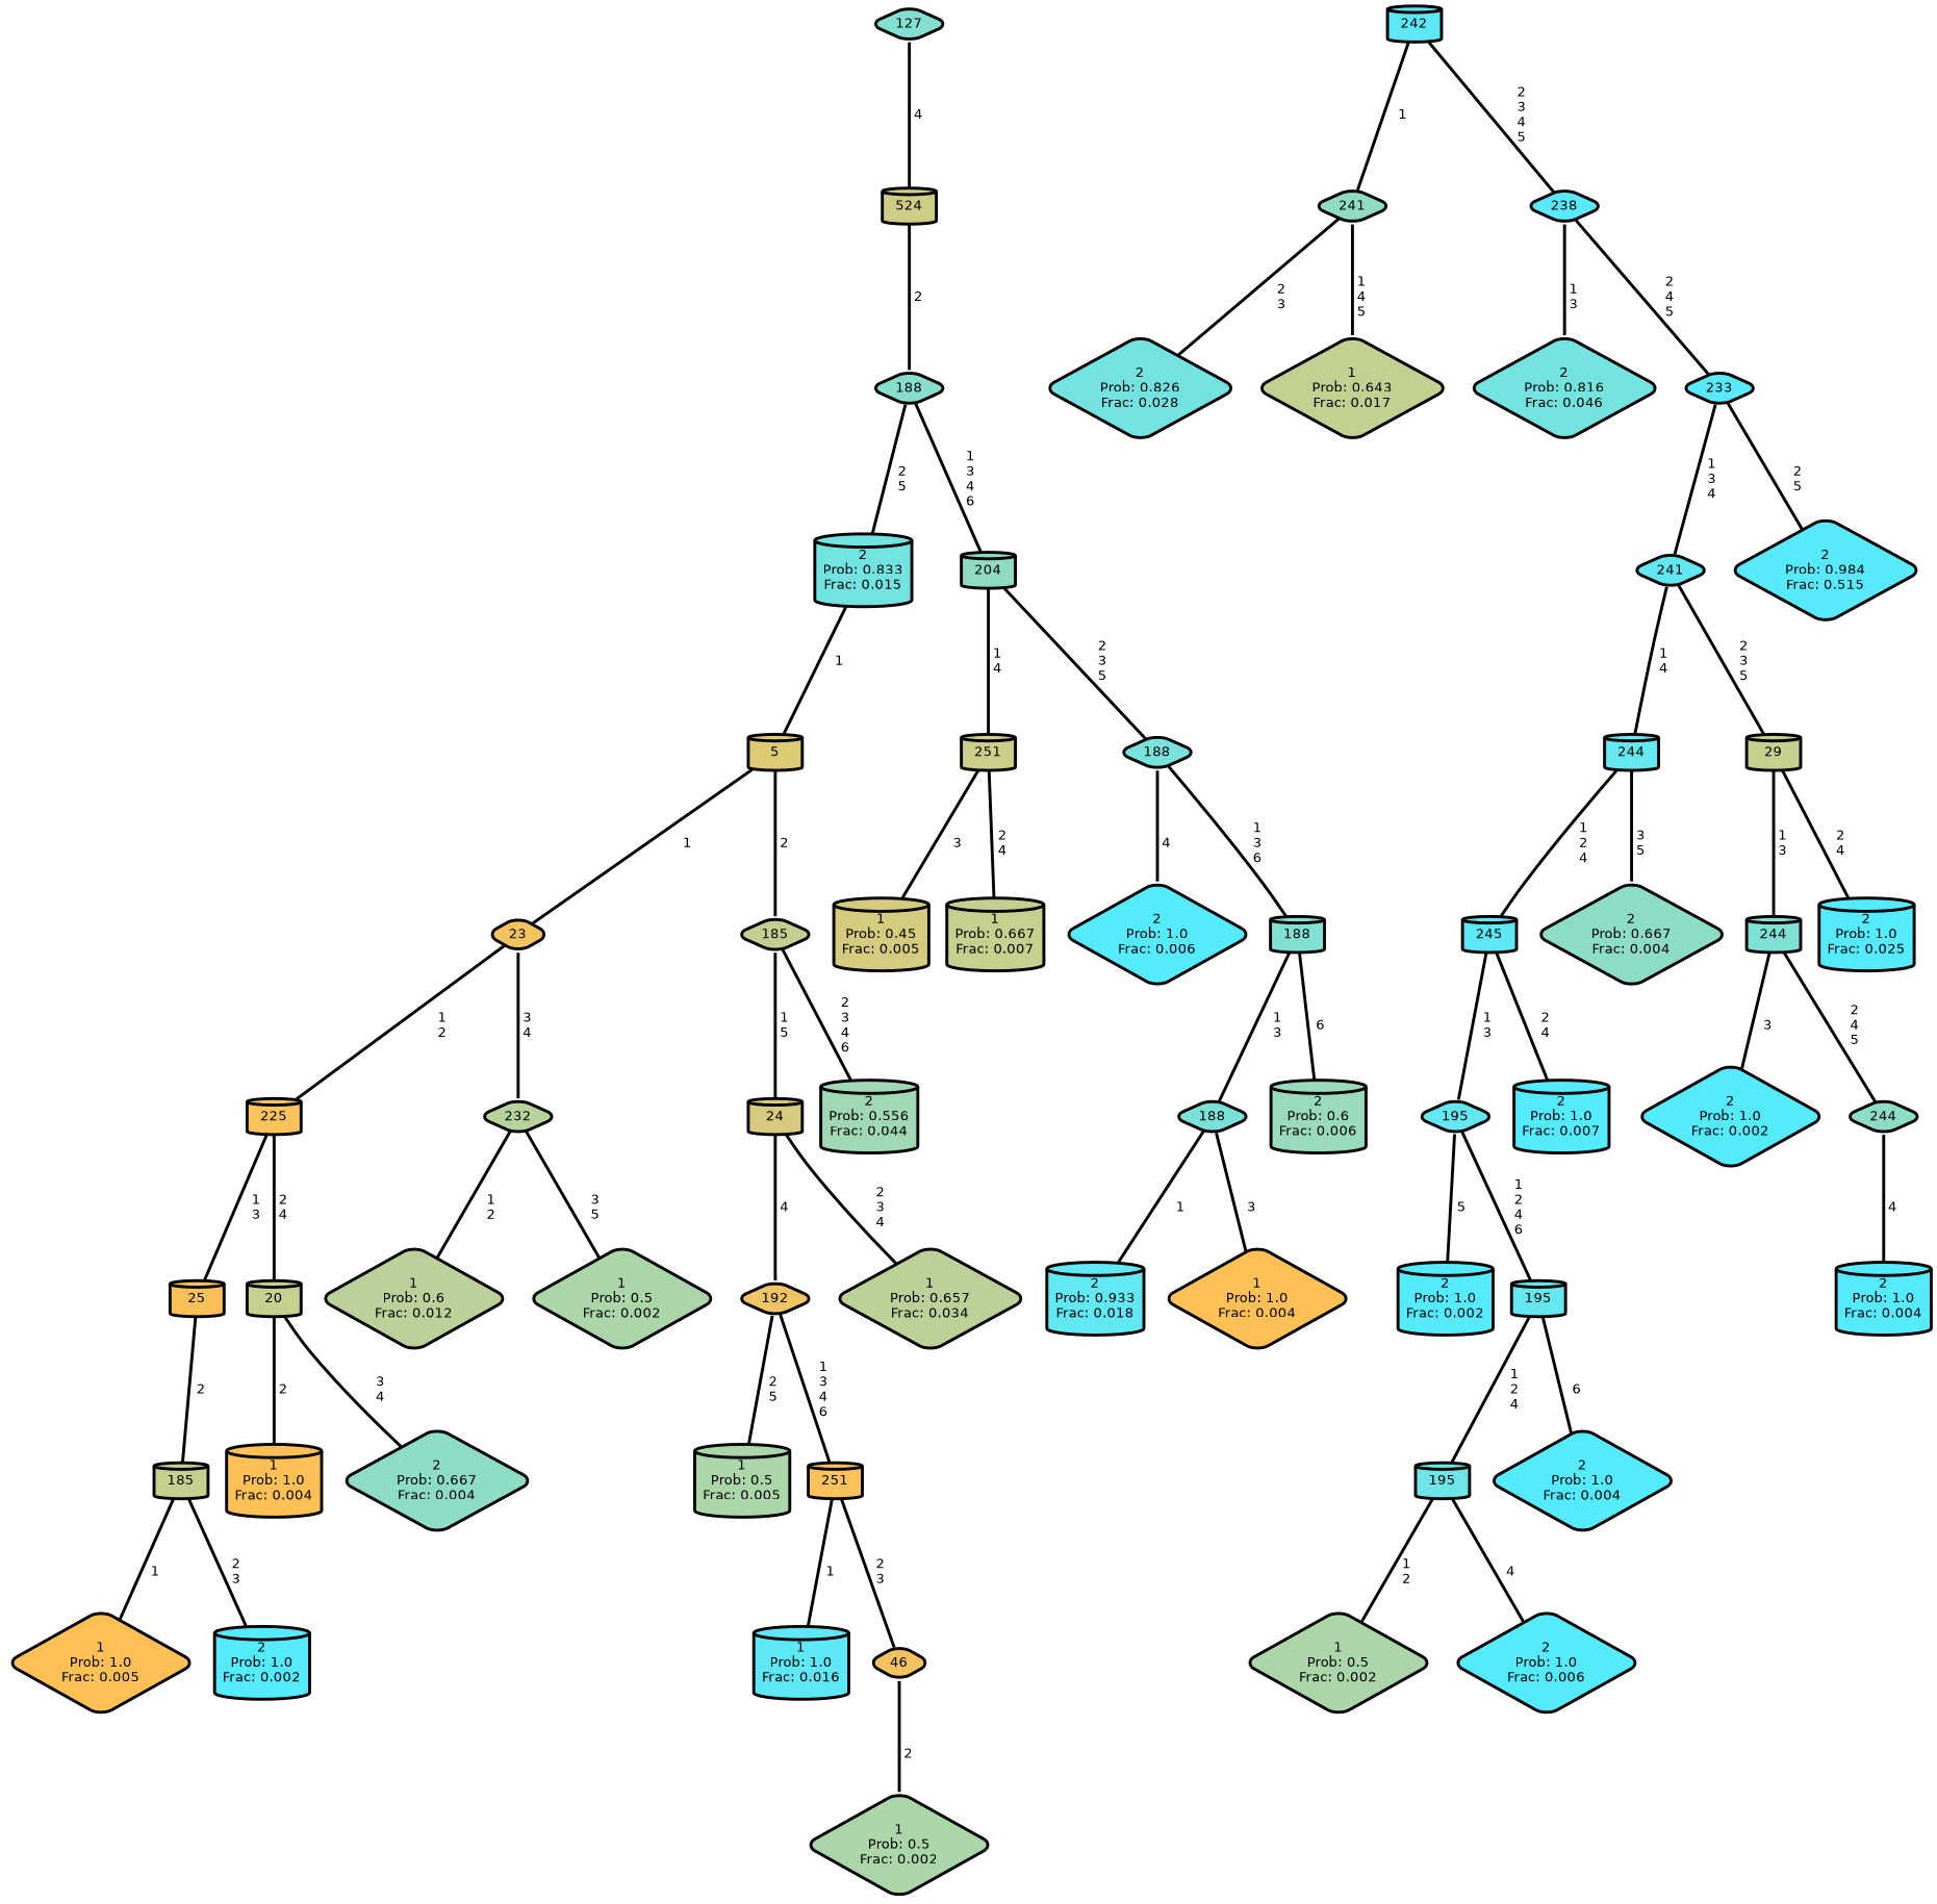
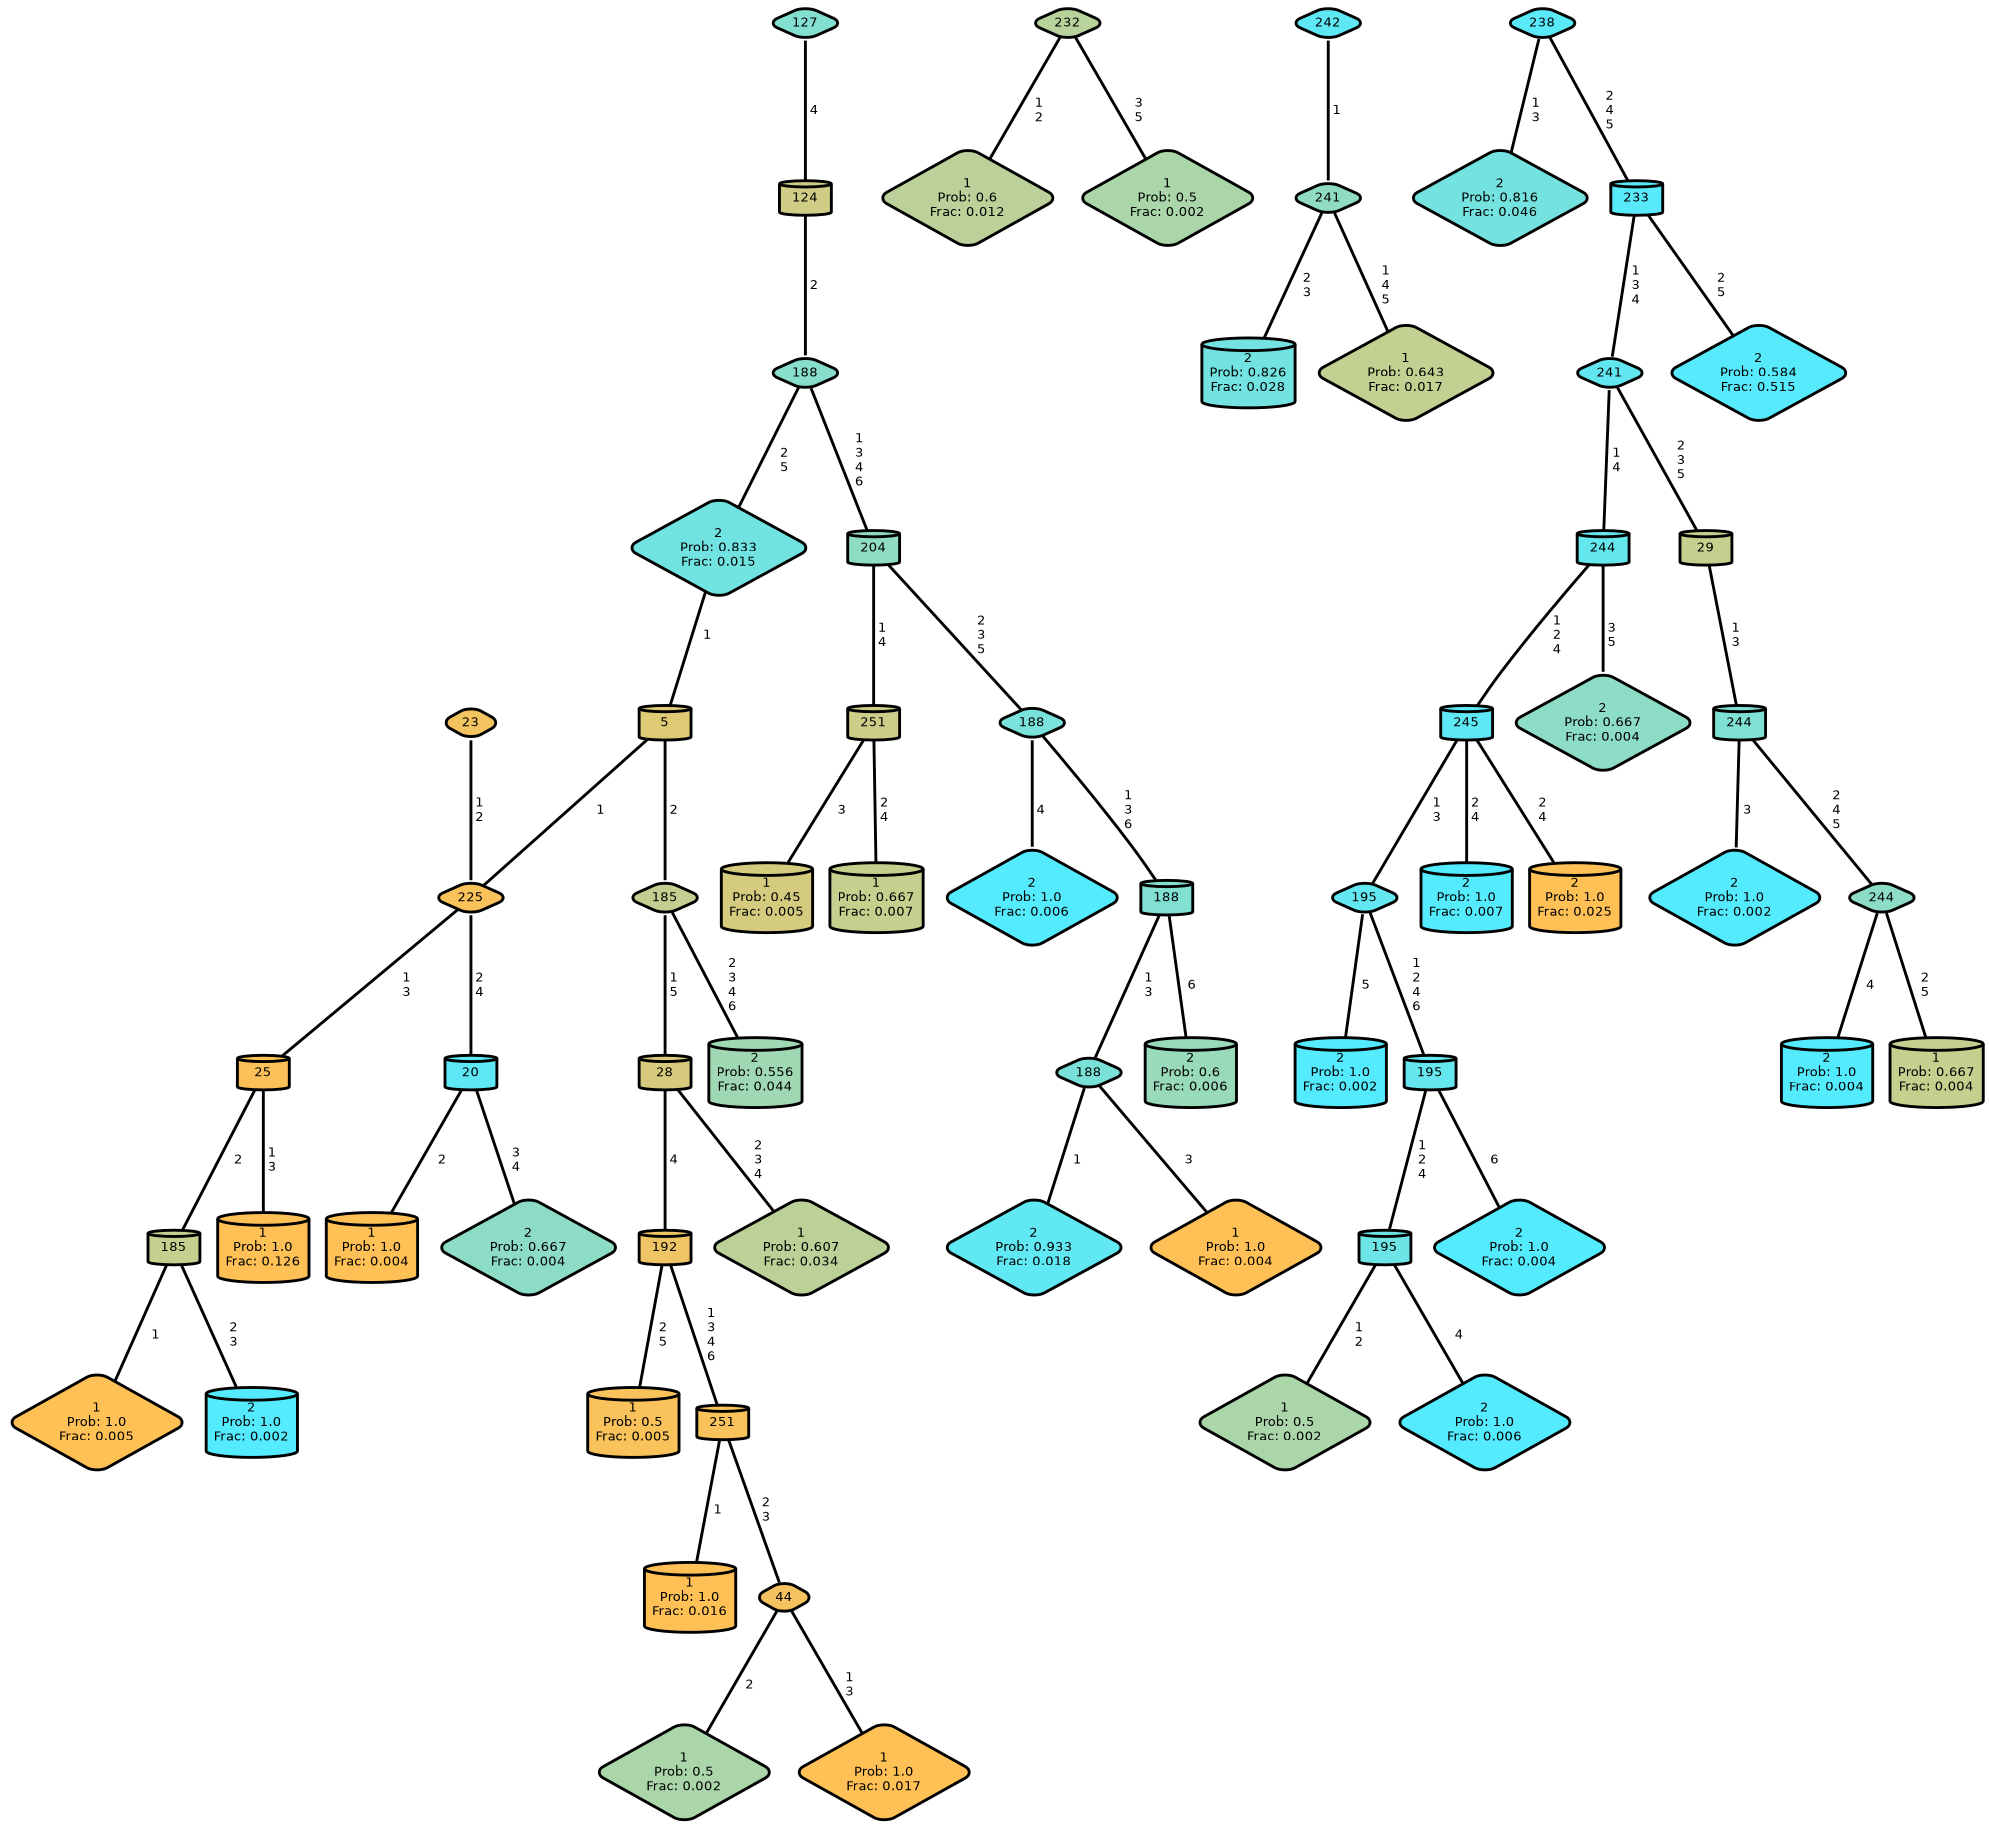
  graph {
    ranksep="0 equally"
    splines=straight
    node [color=black fillcolor="#55ebff" fontcolor=black fontname=helvetica penwidth=3 shape=diamond style="filled, rounded"]
    edge [color=black fontname=helvetica penwidth=3]
    n1 [fillcolor="#ffc155" label="1\nProb: 1.0\nFrac: 0.005"]
    n2 [fillcolor="#c6cf8d" label=185 shape=cylinder]
    n3 [label="2\nProb: 1.0\nFrac: 0.002" shape=cylinder]
    n4 [fillcolor="#fbc158" label=25 shape=cylinder]
-   n6 [fillcolor="#f9c25a" label=225 shape=cylinder]
-   n7 [fillcolor="#c6cf8d" label=20 shape=cylinder]
+   n5 [fillcolor="#ffc155" label="1\nProb: 1.0\nFrac: 0.126" shape=cylinder]
+   n6 [fillcolor="#f9c25a" label=225]
+   n7 [fillcolor="#5ee8f5" label=20 shape=cylinder]
    n8 [fillcolor="#ffc155" label="1\nProb: 1.0\nFrac: 0.004" shape=cylinder]
    n9 [fillcolor="#8dddc6" label="2\nProb: 0.667\nFrac: 0.004"]
    n10 [fillcolor="#f3c360" label=23]
    n11 [fillcolor="#b8d29b" label=232]
    n12 [fillcolor="#bbd199" label="1\nProb: 0.6\nFrac: 0.012"]
    n13 [fillcolor="#aad6aa" label="1\nProb: 0.5\nFrac: 0.002"]
    n14 [fillcolor="#dec975" label=5 shape=cylinder]
    n15 [fillcolor="#c3cf90" label=185]
-   n16 [fillcolor="#d7ca7c" label=24 shape=cylinder]
+   n16 [fillcolor="#d7ca7c" label=28 shape=cylinder]
    n17 [fillcolor="#a0d8b3" label="2\nProb: 0.556\nFrac: 0.044" shape=cylinder]
-   n18 [fillcolor="#aad6aa" label="1\nProb: 0.5\nFrac: 0.005" shape=cylinder]
-   n19 [fillcolor="#efc464" label=192]
+   n18 [fillcolor="#f9c25a" label="1\nProb: 0.5\nFrac: 0.005" shape=cylinder]
+   n19 [fillcolor="#efc464" label=192 shape=cylinder]
    n20 [fillcolor="#f9c25a" label=251 shape=cylinder]
-   n21 [fillcolor="#5ee8f5" label="1\nProb: 1.0\nFrac: 0.016" shape=cylinder]
-   n22 [fillcolor="#f4c35f" label=46]
+   n21 [fillcolor="#ffc155" label="1\nProb: 1.0\nFrac: 0.016" shape=cylinder]
+   n22 [fillcolor="#f4c35f" label=44]
    n23 [fillcolor="#aad6aa" label="1\nProb: 0.5\nFrac: 0.002"]
-   n25 [fillcolor="#bcd197" label="1\nProb: 0.657\nFrac: 0.034"]
-   n26 [fillcolor="#cecc85" label=524 shape=cylinder]
+   n24 [fillcolor="#ffc155" label="1\nProb: 1.0\nFrac: 0.017"]
+   n25 [fillcolor="#bcd197" label="1\nProb: 0.607\nFrac: 0.034"]
+   n26 [fillcolor="#cecc85" label=124 shape=cylinder]
    n27 [fillcolor="#88decc" label=188]
-   n28 [fillcolor="#71e4e2" label="2\nProb: 0.833\nFrac: 0.015" shape=cylinder]
+   n28 [fillcolor="#71e4e2" label="2\nProb: 0.833\nFrac: 0.015"]
    n29 [fillcolor="#8fdcc4" label=204 shape=cylinder]
    n30 [fillcolor="#cccd88" label=251 shape=cylinder]
    n31 [fillcolor="#79e2da" label=188]
    n32 [fillcolor="#d4cb7f" label="1\nProb: 0.45\nFrac: 0.005" shape=cylinder]
    n33 [fillcolor="#c6cf8d" label="1\nProb: 0.667\nFrac: 0.007" shape=cylinder]
    n34 [label="2\nProb: 1.0\nFrac: 0.006"]
    n35 [fillcolor="#81e0d2" label=188 shape=cylinder]
    n36 [fillcolor="#7ae1d9" label=188]
    n37 [fillcolor="#99dabb" label="2\nProb: 0.6\nFrac: 0.006" shape=cylinder]
-   n38 [fillcolor="#60e8f3" label="2\nProb: 0.933\nFrac: 0.018" shape=cylinder]
+   n38 [fillcolor="#60e8f3" label="2\nProb: 0.933\nFrac: 0.018"]
    n39 [fillcolor="#ffc155" label="1\nProb: 1.0\nFrac: 0.004"]
    n40 [fillcolor="#83dfd0" label=127]
-   n41 [fillcolor="#5ee8f5" label=242 shape=cylinder]
+   n41 [fillcolor="#5ee8f5" label=242]
    n42 [fillcolor="#90dcc3" label=241]
    n43 [fillcolor="#5ae9f9" label=238]
-   n44 [fillcolor="#72e3e1" label="2\nProb: 0.826\nFrac: 0.028"]
+   n44 [fillcolor="#72e3e1" label="2\nProb: 0.826\nFrac: 0.028" shape=cylinder]
    n45 [fillcolor="#c2d091" label="1\nProb: 0.643\nFrac: 0.017"]
    n46 [fillcolor="#74e3df" label="2\nProb: 0.816\nFrac: 0.046"]
-   n47 [fillcolor="#58eafb" label=233]
+   n47 [fillcolor="#58eafb" label=233 shape=cylinder]
    n48 [fillcolor="#62e7f1" label=241]
-   n49 [fillcolor="#57eafc" label="2\nProb: 0.984\nFrac: 0.515"]
+   n49 [fillcolor="#57eafc" label="2\nProb: 0.584\nFrac: 0.515"]
    n50 [label="2\nProb: 1.0\nFrac: 0.002" shape=cylinder]
    n51 [fillcolor="#63e7f0" label=195]
    n52 [fillcolor="#66e6ee" label=195 shape=cylinder]
    n53 [fillcolor="#6de5e6" label=195 shape=cylinder]
    n54 [label="2\nProb: 1.0\nFrac: 0.004"]
    n55 [fillcolor="#aad6aa" label="1\nProb: 0.5\nFrac: 0.002"]
    n56 [label="2\nProb: 1.0\nFrac: 0.006"]
    n57 [fillcolor="#5ee8f5" label=245 shape=cylinder]
    n58 [label="2\nProb: 1.0\nFrac: 0.007" shape=cylinder]
    n59 [fillcolor="#65e7ee" label=244 shape=cylinder]
    n60 [fillcolor="#8dddc6" label="2\nProb: 0.667\nFrac: 0.004"]
    n61 [fillcolor="#c6cf8d" label=29 shape=cylinder]
    n62 [fillcolor="#7fe0d4" label=244 shape=cylinder]
-   n63 [label="2\nProb: 1.0\nFrac: 0.025" shape=cylinder]
+   n63 [fillcolor="#ffc155" label="2\nProb: 1.0\nFrac: 0.025" shape=cylinder]
    n64 [label="2\nProb: 1.0\nFrac: 0.002"]
    n65 [fillcolor="#8dddc6" label=244]
    n66 [label="2\nProb: 1.0\nFrac: 0.004" shape=cylinder]
+   n67 [fillcolor="#c6cf8d" label="1\nProb: 0.667\nFrac: 0.004" shape=cylinder]
    subgraph sub_1 {
      rank=same
    }
    n2 -- n1 [label=" 1"]
    n2 -- n3 [label=" 2\n 3"]
    n4 -- n2 [label=" 2"]
+   n4 -- n5 [label=" 1\n 3"]
    n6 -- n4 [label=" 1\n 3"]
    n6 -- n7 [label=" 2\n 4"]
    n7 -- n8 [label=" 2"]
    n7 -- n9 [label=" 3\n 4"]
    n10 -- n6 [label=" 1\n 2"]
-   n10 -- n11 [label=" 3\n 4"]
    n11 -- n12 [label=" 1\n 2"]
    n11 -- n13 [label=" 3\n 5"]
-   n14 -- n10 [label=" 1"]
+   n14 -- n6 [label=" 1"]
    n14 -- n15 [label=" 2"]
    n15 -- n16 [label=" 1\n 5"]
    n15 -- n17 [label=" 2\n 3\n 4\n 6"]
    n16 -- n19 [label=" 4"]
    n16 -- n25 [label=" 2\n 3\n 4"]
    n19 -- n18 [label=" 2\n 5"]
    n19 -- n20 [label=" 1\n 3\n 4\n 6"]
    n20 -- n21 [label=" 1"]
    n20 -- n22 [label=" 2\n 3"]
    n22 -- n23 [label=" 2"]
+   n22 -- n24 [label=" 1\n 3"]
    n26 -- n27 [label=" 2"]
    n27 -- n28 [label=" 2\n 5"]
    n27 -- n29 [label=" 1\n 3\n 4\n 6"]
    n28 -- n14 [label=" 1"]
    n29 -- n30 [label=" 1\n 4"]
    n29 -- n31 [label=" 2\n 3\n 5"]
    n30 -- n32 [label=" 3"]
    n30 -- n33 [label=" 2\n 4"]
    n31 -- n34 [label=" 4"]
    n31 -- n35 [label=" 1\n 3\n 6"]
    n35 -- n36 [label=" 1\n 3"]
    n35 -- n37 [label=" 6"]
    n36 -- n38 [label=" 1"]
    n36 -- n39 [label=" 3"]
    n40 -- n26 [label=" 4"]
    n41 -- n42 [label=" 1"]
-   n41 -- n43 [label=" 2\n 3\n 4\n 5"]
    n42 -- n44 [label=" 2\n 3"]
    n42 -- n45 [label=" 1\n 4\n 5"]
    n43 -- n46 [label=" 1\n 3"]
    n43 -- n47 [label=" 2\n 4\n 5"]
    n47 -- n48 [label=" 1\n 3\n 4"]
    n47 -- n49 [label=" 2\n 5"]
    n48 -- n59 [label=" 1\n 4"]
    n48 -- n61 [label=" 2\n 3\n 5"]
    n51 -- n50 [label=" 5"]
    n51 -- n52 [label=" 1\n 2\n 4\n 6"]
    n52 -- n53 [label=" 1\n 2\n 4"]
    n52 -- n54 [label=" 6"]
    n53 -- n55 [label=" 1\n 2"]
    n53 -- n56 [label=" 4"]
    n57 -- n51 [label=" 1\n 3"]
    n57 -- n58 [label=" 2\n 4"]
    n59 -- n57 [label=" 1\n 2\n 4"]
    n59 -- n60 [label=" 3\n 5"]
    n61 -- n62 [label=" 1\n 3"]
-   n61 -- n63 [label=" 2\n 4"]
+   n57 -- n63 [label=" 2\n 4"]
    n62 -- n64 [label=" 3"]
    n62 -- n65 [label=" 2\n 4\n 5"]
    n65 -- n66 [label=" 4"]
+   n65 -- n67 [label=" 2\n 5"]
  }
